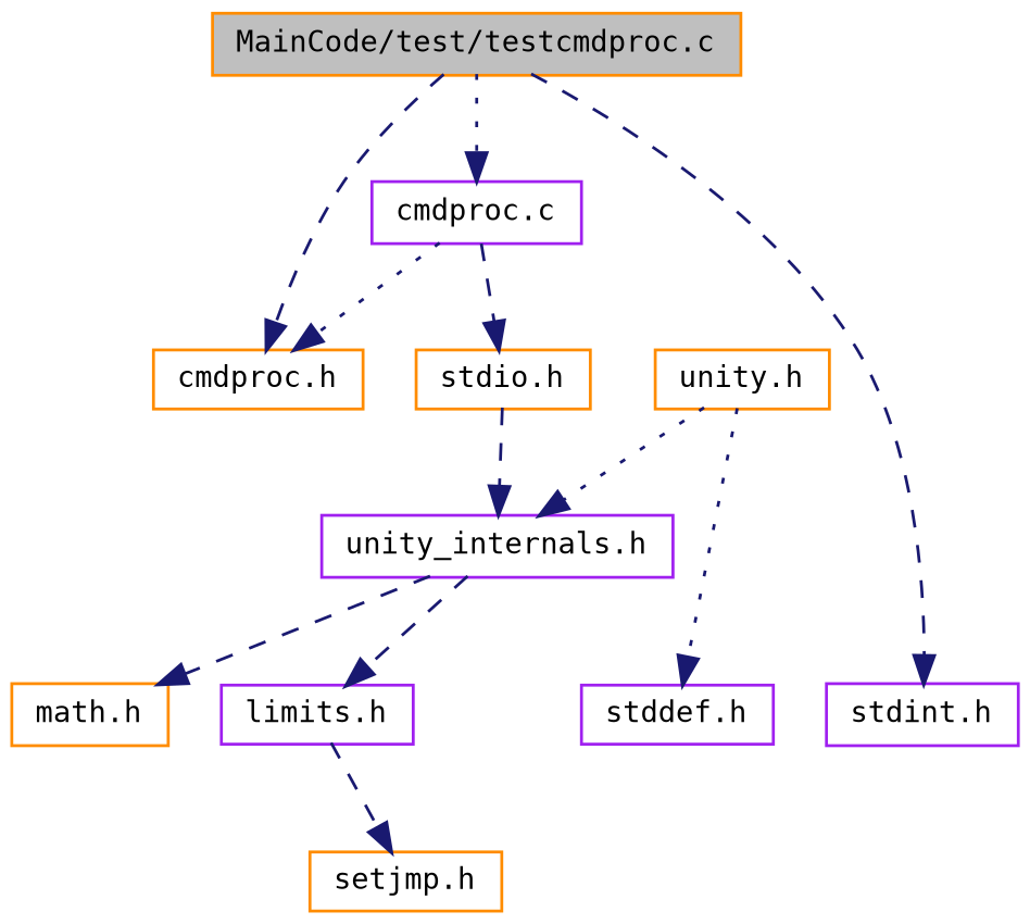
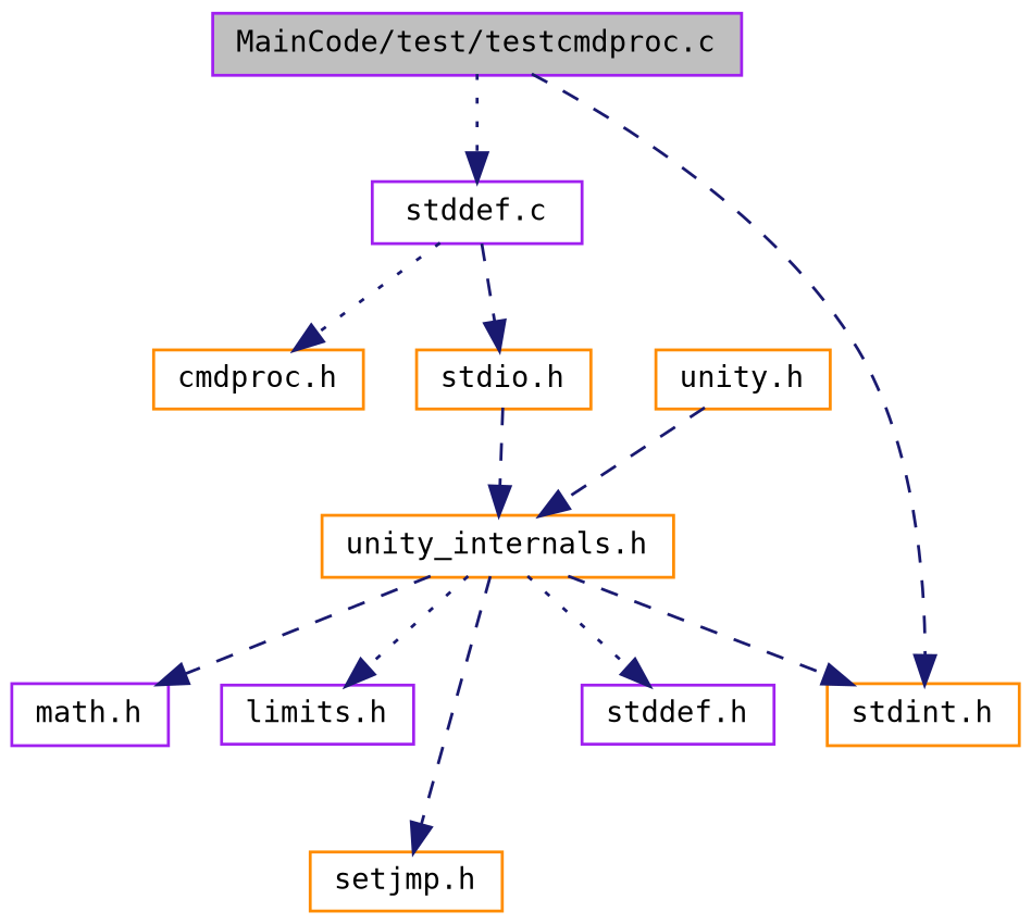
  digraph {
    fontname="DejaVu Sans Mono"
    node [color=purple fillcolor=white fontname="DejaVu Sans Mono" fontsize=10 shape=record style=filled]
    edge [color=midnightblue fontname="DejaVu Sans Mono" fontsize=10 labelfontname=Helvetica labelfontsize=10 style=dashed]
-   n1 [color=darkorange fillcolor=grey75 fontcolor=black height=0.2 label="MainCode/test/testcmdproc.c" width=0.4]
+   n1 [fillcolor=grey75 fontcolor=black height=0.2 label="MainCode/test/testcmdproc.c" width=0.4]
    n2 [color=darkorange height=0.2 label="cmdproc.h" width=0.4]
-   n3 [height=0.2 label="cmdproc.c" width=0.4]
-   n4 [height=0.2 label="stdint.h" width=0.4]
+   n3 [height=0.2 label="stddef.c" width=0.4]
+   n4 [color=darkorange height=0.2 label="stdint.h" width=0.4]
    n5 [color=darkorange height=0.2 label="unity.h" width=0.4]
-   n6 [height=0.2 label="unity_internals.h" width=0.4]
+   n6 [color=darkorange height=0.2 label="unity_internals.h" width=0.4]
    n7 [color=darkorange height=0.2 label="stdio.h" width=0.4]
    n8 [color=darkorange height=0.2 label="setjmp.h" width=0.4]
-   n9 [color=darkorange height=0.2 label="math.h" width=0.4]
+   n9 [height=0.2 label="math.h" width=0.4]
    n10 [height=0.2 label="stddef.h" width=0.4]
    n11 [height=0.2 label="limits.h" width=0.4]
-   n1 -> n2
    n1 -> n3 [style=dotted]
    n1 -> n4
    n3 -> n2 [style=dotted]
    n3 -> n7
-   n5 -> n6 [style=dotted]
-   n11 -> n8
+   n5 -> n6
+   n6 -> n4
+   n6 -> n8
    n6 -> n9
-   n5 -> n10 [style=dotted]
-   n6 -> n11
+   n6 -> n10 [style=dotted]
+   n6 -> n11 [style=dotted]
    n7 -> n6
  }
